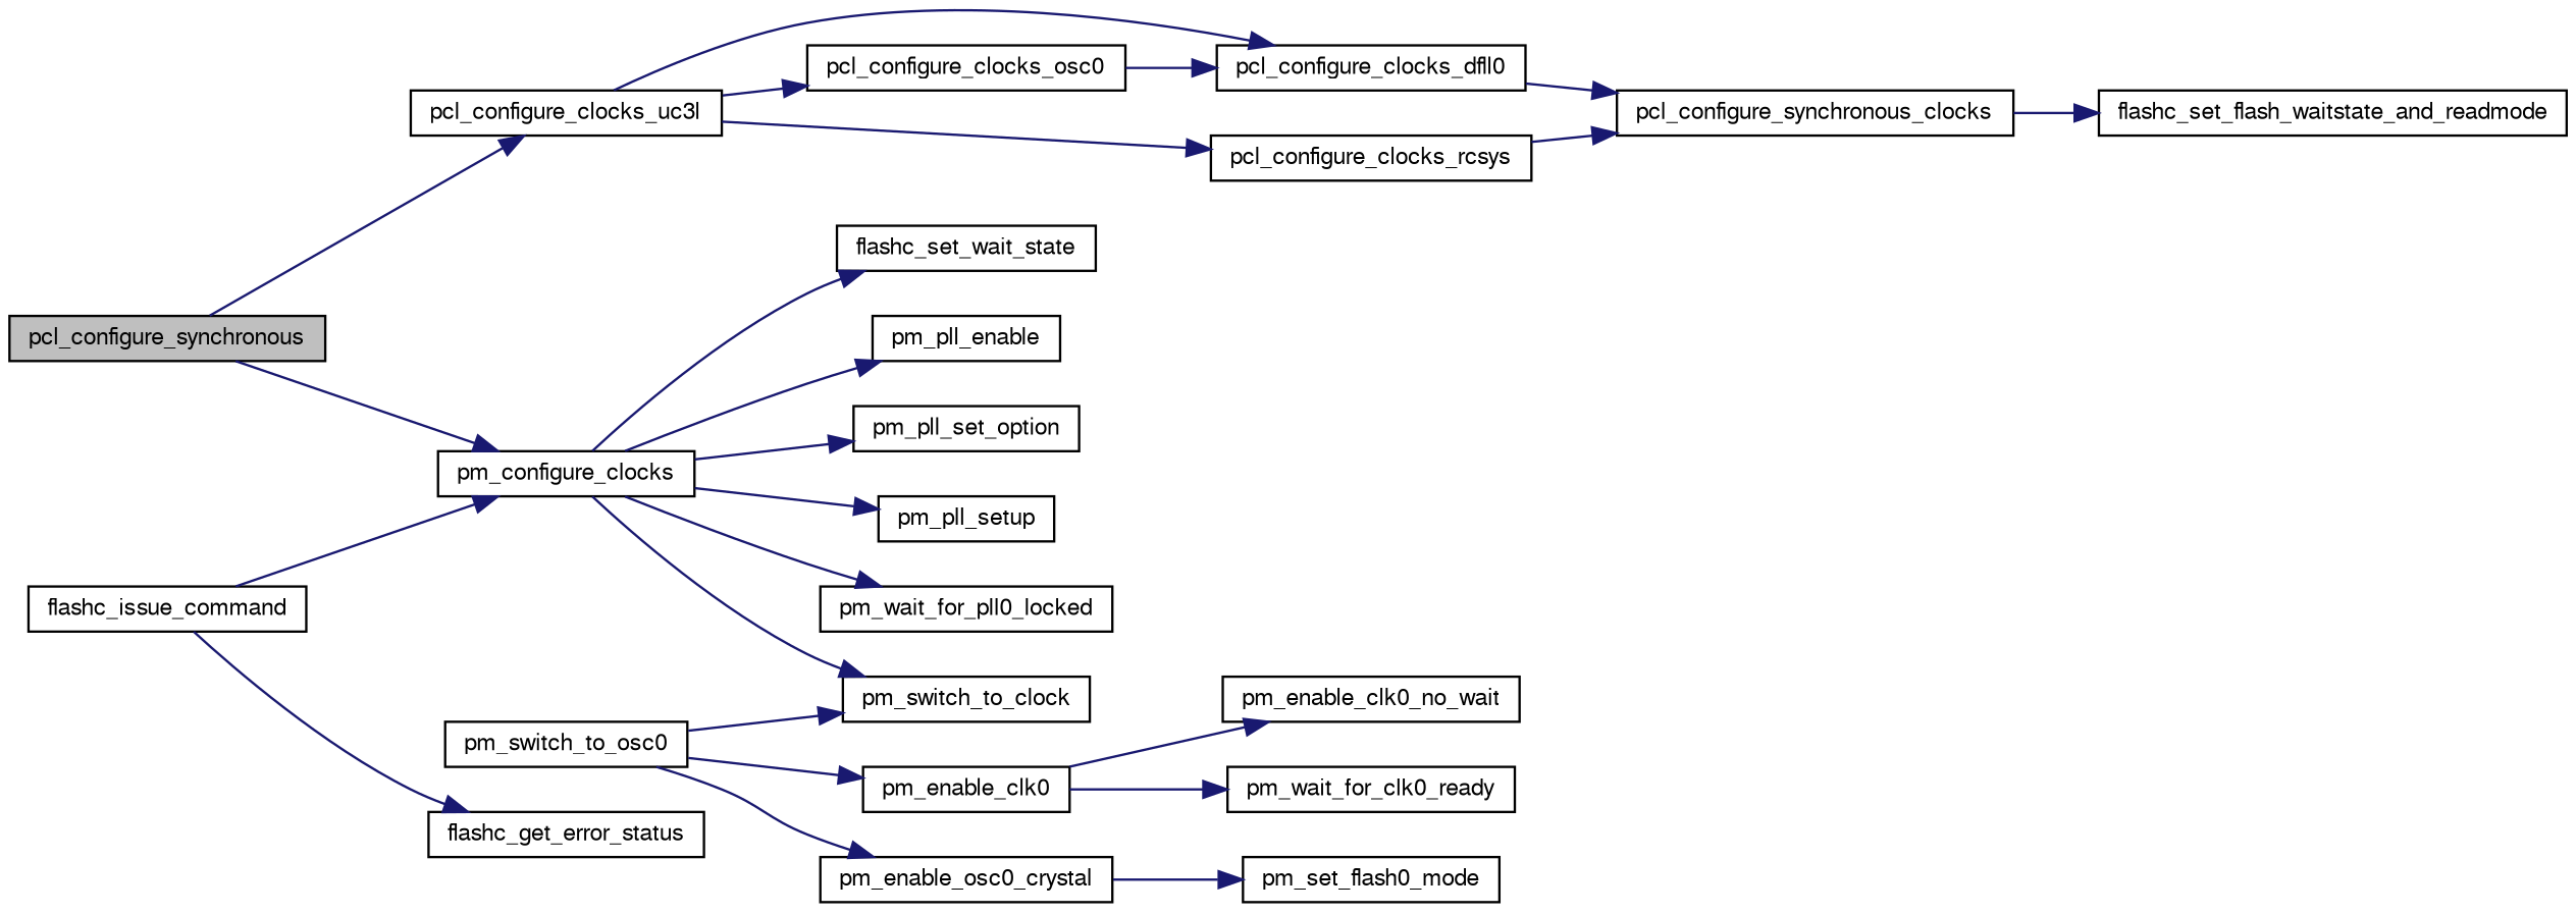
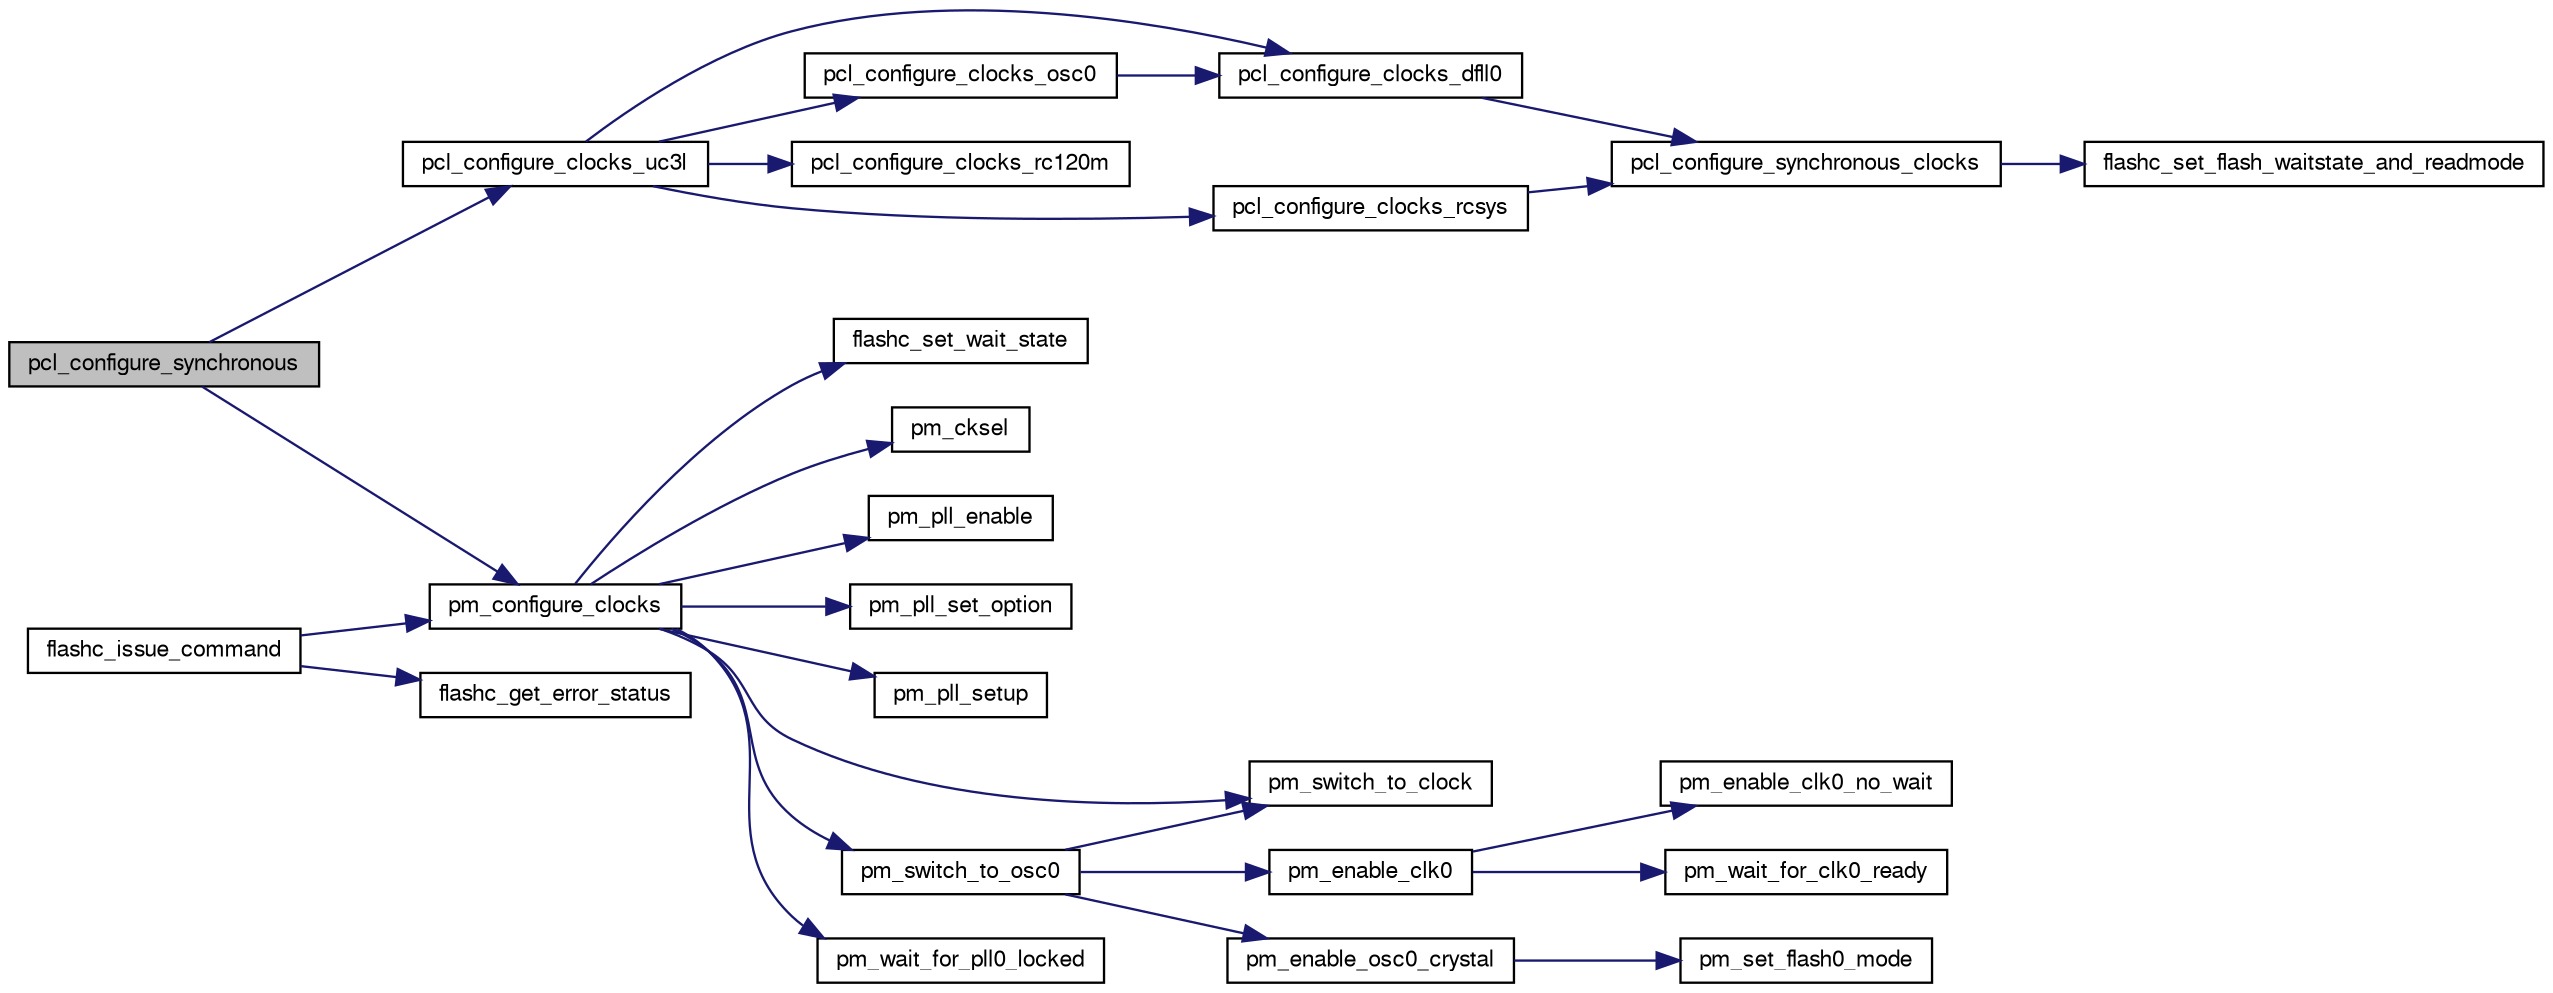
  digraph {
    rankdir=LR
    node [color=black fillcolor=white fontname=FreeSans fontsize=10 shape=record style=filled]
    edge [color=midnightblue fontname=FreeSans fontsize=10 labelfontname=FreeSans labelfontsize=10 style=solid]
    n1 [fillcolor=grey75 fontcolor=black height=0.2 label=pcl_configure_synchronous width=0.4]
    n2 [height=0.2 label=pcl_configure_clocks_uc3l width=0.4]
    n3 [height=0.2 label=pm_configure_clocks width=0.4]
    n4 [height=0.2 label=pcl_configure_clocks_dfll0 width=0.4]
    n5 [height=0.2 label=pcl_configure_clocks_osc0 width=0.4]
+   n6 [height=0.2 label=pcl_configure_clocks_rc120m width=0.4]
    n7 [height=0.2 label=pcl_configure_clocks_rcsys width=0.4]
    n8 [height=0.2 label=flashc_set_wait_state width=0.4]
+   n9 [height=0.2 label=pm_cksel width=0.4]
    n10 [height=0.2 label=pm_pll_enable width=0.4]
    n11 [height=0.2 label=pm_pll_set_option width=0.4]
    n12 [height=0.2 label=pm_pll_setup width=0.4]
    n13 [height=0.2 label=pm_switch_to_clock width=0.4]
    n14 [height=0.2 label=pm_switch_to_osc0 width=0.4]
    n15 [height=0.2 label=pm_wait_for_pll0_locked width=0.4]
    n16 [height=0.2 label=pcl_configure_synchronous_clocks width=0.4]
    n17 [height=0.2 label=flashc_set_flash_waitstate_and_readmode width=0.4]
    n18 [height=0.2 label=flashc_issue_command width=0.4]
    n19 [height=0.2 label=flashc_get_error_status width=0.4]
    n20 [height=0.2 label=pm_enable_clk0 width=0.4]
    n21 [height=0.2 label=pm_enable_osc0_crystal width=0.4]
    n22 [height=0.2 label=pm_enable_clk0_no_wait width=0.4]
    n23 [height=0.2 label=pm_wait_for_clk0_ready width=0.4]
    n24 [height=0.2 label=pm_set_flash0_mode width=0.4]
    n1 -> n2
    n1 -> n3
    n2 -> n4
    n2 -> n5
+   n2 -> n6
    n2 -> n7
    n3 -> n8
+   n3 -> n9
    n3 -> n10
    n3 -> n11
    n3 -> n12
    n3 -> n13
+   n3 -> n14
    n3 -> n15
    n4 -> n16
    n5 -> n4
    n7 -> n16
    n14 -> n13
    n14 -> n20
    n14 -> n21
    n16 -> n17
    n18 -> n3
    n18 -> n19
    n20 -> n22
    n20 -> n23
    n21 -> n24
  }
